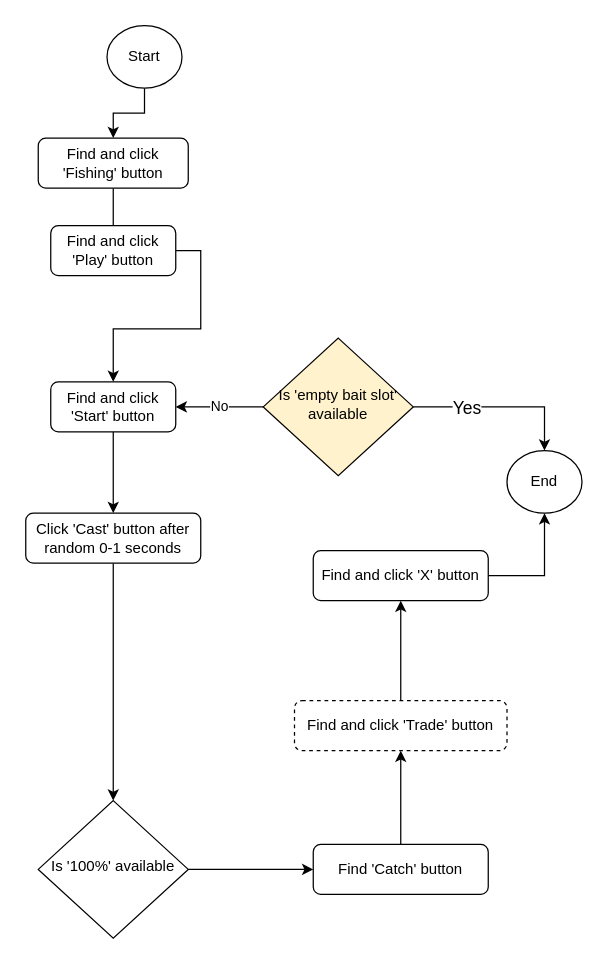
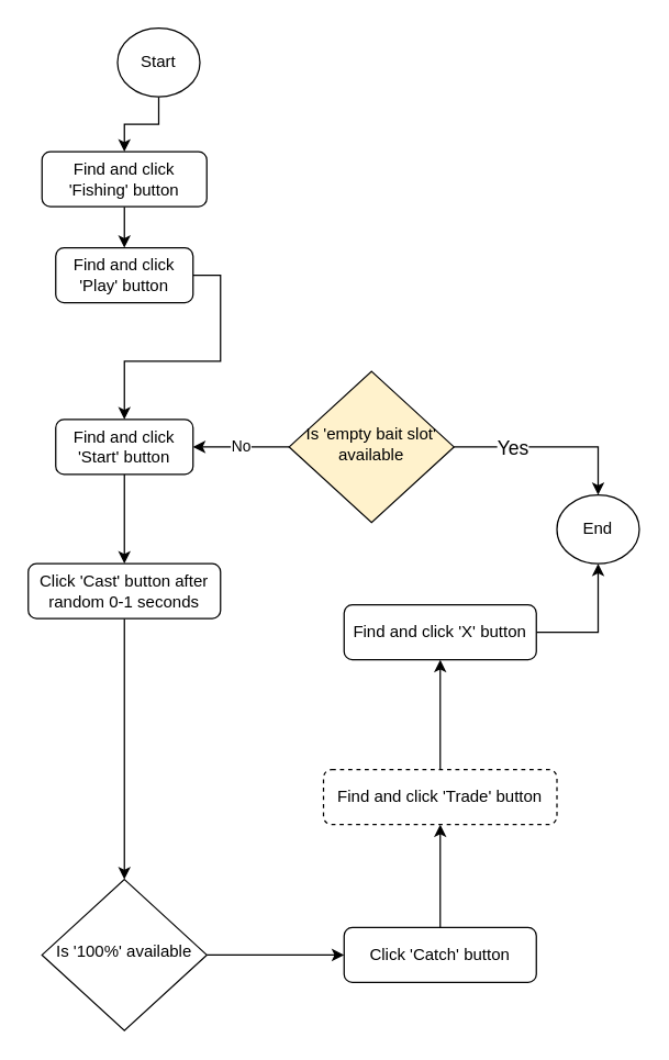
  <mxCell id="0" />
  <mxCell id="1" parent="0" />
- <mxCell id="2" value="" style="edgeStyle=orthogonalEdgeStyle;rounded=0;orthogonalLoop=1;jettySize=auto;html=1;endArrow=none;" parent="1" source="3" target="9" edge="1"><mxGeometry relative="1" as="geometry" /></mxCell>
+ <mxCell id="2" value="" style="edgeStyle=orthogonalEdgeStyle;rounded=0;orthogonalLoop=1;jettySize=auto;html=1;" parent="1" source="3" target="9" edge="1"><mxGeometry relative="1" as="geometry" /></mxCell>
  <mxCell id="3" value="Find and click 'Fishing' button" style="rounded=1;whiteSpace=wrap;html=1;fontSize=12;glass=0;strokeWidth=1;shadow=0;" parent="1" vertex="1"><mxGeometry x="30" y="110" width="120" height="40" as="geometry" /></mxCell>
  <mxCell id="4" style="edgeStyle=orthogonalEdgeStyle;rounded=0;orthogonalLoop=1;jettySize=auto;html=1;entryX=0.5;entryY=0;entryDx=0;entryDy=0;fontSize=14;" parent="1" source="5" target="16" edge="1"><mxGeometry relative="1" as="geometry"><mxPoint x="90" y="490" as="targetPoint" /></mxGeometry></mxCell>
  <mxCell id="5" value="Click 'Cast' button after random 0-1 seconds" style="rounded=1;whiteSpace=wrap;html=1;fontSize=12;glass=0;strokeWidth=1;shadow=0;" parent="1" vertex="1"><mxGeometry x="20" y="410" width="140" height="40" as="geometry" /></mxCell>
  <mxCell id="6" value="" style="edgeStyle=orthogonalEdgeStyle;rounded=0;orthogonalLoop=1;jettySize=auto;html=1;" parent="1" source="7" target="3" edge="1"><mxGeometry relative="1" as="geometry" /></mxCell>
  <mxCell id="7" value="Start" style="ellipse;whiteSpace=wrap;html=1;" parent="1" vertex="1"><mxGeometry x="85" y="20" width="60" height="50" as="geometry" /></mxCell>
  <mxCell id="8" style="edgeStyle=orthogonalEdgeStyle;rounded=0;orthogonalLoop=1;jettySize=auto;html=1;entryX=0.5;entryY=0;entryDx=0;entryDy=0;fontSize=16;exitX=1;exitY=0.5;exitDx=0;exitDy=0;" parent="1" source="9" target="24" edge="1"><mxGeometry relative="1" as="geometry" /></mxCell>
  <mxCell id="9" value="Find and click 'Play' button" style="rounded=1;whiteSpace=wrap;html=1;fontSize=12;glass=0;strokeWidth=1;shadow=0;" parent="1" vertex="1"><mxGeometry x="40" y="180" width="100" height="40" as="geometry" /></mxCell>
  <mxCell id="10" style="edgeStyle=orthogonalEdgeStyle;rounded=0;orthogonalLoop=1;jettySize=auto;html=1;entryX=0.5;entryY=0;entryDx=0;entryDy=0;" parent="1" source="13" target="14" edge="1"><mxGeometry relative="1" as="geometry" /></mxCell>
  <mxCell id="11" value="Yes" style="edgeLabel;html=1;align=center;verticalAlign=middle;resizable=0;points=[];fontSize=14;" parent="10" vertex="1" connectable="0"><mxGeometry x="-0.438" y="-1" relative="1" as="geometry"><mxPoint x="3" y="-1" as="offset" /></mxGeometry></mxCell>
  <mxCell id="12" value="No" style="edgeStyle=none;html=1;entryX=1;entryY=0.5;entryDx=0;entryDy=0;" edge="1" parent="1" source="13" target="24"><mxGeometry relative="1" as="geometry"><mxPoint x="150" y="325" as="targetPoint" /></mxGeometry></mxCell>
  <mxCell id="13" value="Is 'empty bait slot' available" style="rhombus;whiteSpace=wrap;html=1;shadow=0;fontFamily=Helvetica;fontSize=12;align=center;strokeWidth=1;spacing=6;spacingTop=-4;fillColor=#fff2cc;" parent="1" vertex="1"><mxGeometry x="210" y="270" width="120" height="110" as="geometry" /></mxCell>
  <mxCell id="14" value="End" style="ellipse;whiteSpace=wrap;html=1;" parent="1" vertex="1"><mxGeometry x="405" y="360" width="60" height="50" as="geometry" /></mxCell>
  <mxCell id="15" style="edgeStyle=orthogonalEdgeStyle;rounded=0;orthogonalLoop=1;jettySize=auto;html=1;entryX=0;entryY=0.5;entryDx=0;entryDy=0;fontSize=14;" parent="1" source="16" target="18" edge="1"><mxGeometry relative="1" as="geometry"><mxPoint x="320" y="650" as="targetPoint" /></mxGeometry></mxCell>
  <mxCell id="16" value="Is '100%' available" style="rhombus;whiteSpace=wrap;html=1;shadow=0;fontFamily=Helvetica;fontSize=12;align=center;strokeWidth=1;spacing=6;spacingTop=-4;" parent="1" vertex="1"><mxGeometry x="30" y="640" width="120" height="110" as="geometry" /></mxCell>
  <mxCell id="17" style="edgeStyle=orthogonalEdgeStyle;rounded=0;orthogonalLoop=1;jettySize=auto;html=1;entryX=0.5;entryY=1;entryDx=0;entryDy=0;fontSize=14;" parent="1" source="18" target="20" edge="1"><mxGeometry relative="1" as="geometry" /></mxCell>
- <mxCell id="18" value="Find 'Catch' button" style="rounded=1;whiteSpace=wrap;html=1;fontSize=12;glass=0;strokeWidth=1;shadow=0;" parent="1" vertex="1"><mxGeometry x="250" y="675" width="140" height="40" as="geometry" /></mxCell>
+ <mxCell id="18" value="Click 'Catch' button" style="rounded=1;whiteSpace=wrap;html=1;fontSize=12;glass=0;strokeWidth=1;shadow=0;" parent="1" vertex="1"><mxGeometry x="250" y="675" width="140" height="40" as="geometry" /></mxCell>
  <mxCell id="19" style="edgeStyle=orthogonalEdgeStyle;rounded=0;orthogonalLoop=1;jettySize=auto;html=1;entryX=0.5;entryY=1;entryDx=0;entryDy=0;fontSize=14;" parent="1" source="20" target="22" edge="1"><mxGeometry relative="1" as="geometry" /></mxCell>
  <mxCell id="20" value="Find and click 'Trade' button" style="rounded=1;whiteSpace=wrap;html=1;fontSize=12;glass=0;strokeWidth=1;shadow=0;dashed=1;" parent="1" vertex="1"><mxGeometry x="235" y="560" width="170" height="40" as="geometry" /></mxCell>
  <mxCell id="21" style="edgeStyle=orthogonalEdgeStyle;rounded=0;orthogonalLoop=1;jettySize=auto;html=1;entryX=0.5;entryY=1;entryDx=0;entryDy=0;fontSize=14;" parent="1" source="22" target="14" edge="1"><mxGeometry relative="1" as="geometry" /></mxCell>
  <mxCell id="22" value="Find and click 'X' button" style="rounded=1;whiteSpace=wrap;html=1;fontSize=12;glass=0;strokeWidth=1;shadow=0;" parent="1" vertex="1"><mxGeometry x="250" y="440" width="140" height="40" as="geometry" /></mxCell>
  <mxCell id="23" style="edgeStyle=none;html=1;entryX=0.5;entryY=0;entryDx=0;entryDy=0;" edge="1" parent="1" source="24" target="5"><mxGeometry relative="1" as="geometry" /></mxCell>
  <mxCell id="24" value="Find and click 'Start' button" style="rounded=1;whiteSpace=wrap;html=1;fontSize=12;glass=0;strokeWidth=1;shadow=0;" vertex="1" parent="1"><mxGeometry x="40" y="305" width="100" height="40" as="geometry" /></mxCell>
